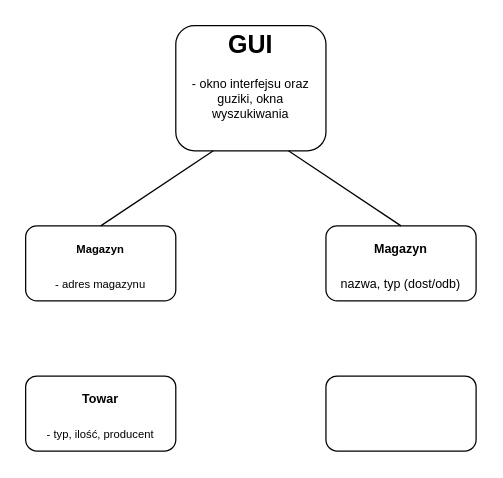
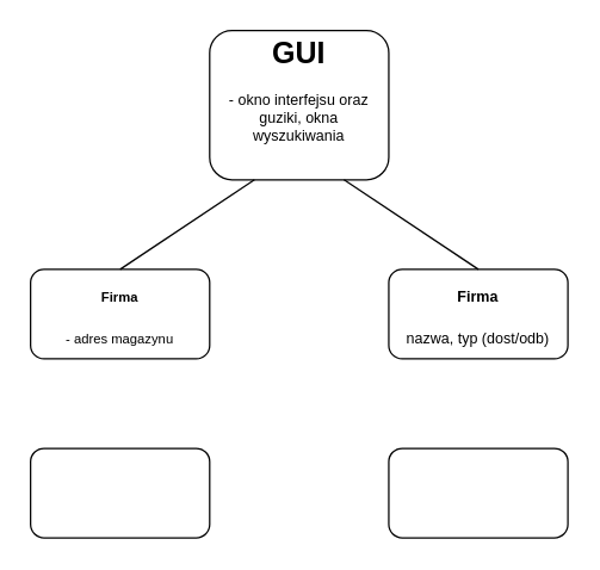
  <mxCell id="0" />
  <mxCell id="1" parent="0" />
  <mxCell id="2" value="" style="rounded=1;whiteSpace=wrap;html=1;" vertex="1" parent="1"><mxGeometry x="140" y="20" width="120" height="100" as="geometry" /></mxCell>
  <mxCell id="3" value="" style="rounded=1;whiteSpace=wrap;html=1;" vertex="1" parent="1"><mxGeometry x="20" y="180" width="120" height="60" as="geometry" /></mxCell>
  <mxCell id="4" value="" style="rounded=1;whiteSpace=wrap;html=1;" vertex="1" parent="1"><mxGeometry x="260" y="180" width="120" height="60" as="geometry" /></mxCell>
  <mxCell id="5" value="" style="rounded=1;whiteSpace=wrap;html=1;" vertex="1" parent="1"><mxGeometry x="20" y="300" width="120" height="60" as="geometry" /></mxCell>
  <mxCell id="6" value="" style="rounded=1;whiteSpace=wrap;html=1;" vertex="1" parent="1"><mxGeometry x="260" y="300" width="120" height="60" as="geometry" /></mxCell>
  <mxCell id="7" value="" style="endArrow=none;html=1;rounded=0;entryX=0.25;entryY=1;entryDx=0;entryDy=0;exitX=0.5;exitY=0;exitDx=0;exitDy=0;" edge="1" parent="1" source="3" target="2"><mxGeometry width="50" height="50" relative="1" as="geometry"><mxPoint x="170" y="440" as="sourcePoint" /><mxPoint x="210" y="119" as="targetPoint" /><Array as="points" /></mxGeometry></mxCell>
  <mxCell id="8" value="" style="endArrow=none;html=1;rounded=0;entryX=0.75;entryY=1;entryDx=0;entryDy=0;exitX=0.5;exitY=0;exitDx=0;exitDy=0;" edge="1" parent="1" source="4" target="2"><mxGeometry width="50" height="50" relative="1" as="geometry"><mxPoint x="170" y="440" as="sourcePoint" /><mxPoint x="220" y="390" as="targetPoint" /></mxGeometry></mxCell>
  <mxCell id="9" value="&lt;h1&gt;GUI&lt;/h1&gt;&lt;p&gt;- okno interfejsu oraz guziki, okna wyszukiwania&lt;/p&gt;" style="text;html=1;strokeColor=none;fillColor=none;spacing=5;spacingTop=-20;whiteSpace=wrap;overflow=hidden;rounded=0;fontFamily=Helvetica;fontSize=10;align=center;" vertex="1" parent="1"><mxGeometry x="140" y="20" width="120" height="100" as="geometry" /></mxCell>
- <mxCell id="10" value="&lt;h1&gt;&lt;font style=&quot;line-height: 0.9; font-size: 9px;&quot;&gt;Magazyn&lt;/font&gt;&lt;/h1&gt;&lt;div&gt;&lt;font style=&quot;line-height: 0.9; font-size: 9px;&quot;&gt;- adres magazynu&lt;/font&gt;&lt;/div&gt;" style="text;html=1;strokeColor=none;fillColor=none;spacing=5;spacingTop=-20;whiteSpace=wrap;overflow=hidden;rounded=0;fontFamily=Helvetica;fontSize=10;align=center;" vertex="1" parent="1"><mxGeometry x="20" y="180" width="120" height="60" as="geometry" /></mxCell>
- <mxCell id="11" value="&lt;h1&gt;&lt;font size=&quot;1&quot;&gt;Towar&lt;/font&gt;&lt;/h1&gt;&lt;div&gt;&lt;font style=&quot;line-height: 0.9; font-size: 9px;&quot;&gt;- typ, ilość, producent&lt;/font&gt;&lt;/div&gt;" style="text;html=1;strokeColor=none;fillColor=none;spacing=5;spacingTop=-20;whiteSpace=wrap;overflow=hidden;rounded=0;fontFamily=Helvetica;fontSize=10;align=center;" vertex="1" parent="1"><mxGeometry x="20" y="300" width="120" height="60" as="geometry" /></mxCell>
- <mxCell id="12" value="&lt;h1&gt;&lt;font size=&quot;1&quot;&gt;Magazyn&lt;/font&gt;&lt;/h1&gt;&lt;div&gt;&lt;font size=&quot;1&quot;&gt;nazwa, typ (dost/odb)&lt;/font&gt;&lt;/div&gt;" style="text;html=1;strokeColor=none;fillColor=none;spacing=5;spacingTop=-20;whiteSpace=wrap;overflow=hidden;rounded=0;fontFamily=Helvetica;fontSize=10;align=center;" vertex="1" parent="1"><mxGeometry x="260" y="180" width="120" height="60" as="geometry" /></mxCell>
+ <mxCell id="10" value="&lt;h1&gt;&lt;font style=&quot;line-height: 0.9; font-size: 9px;&quot;&gt;Firma&lt;/font&gt;&lt;/h1&gt;&lt;div&gt;&lt;font style=&quot;line-height: 0.9; font-size: 9px;&quot;&gt;- adres magazynu&lt;/font&gt;&lt;/div&gt;" style="text;html=1;strokeColor=none;fillColor=none;spacing=5;spacingTop=-20;whiteSpace=wrap;overflow=hidden;rounded=0;fontFamily=Helvetica;fontSize=10;align=center;" vertex="1" parent="1"><mxGeometry x="20" y="180" width="120" height="60" as="geometry" /></mxCell>
+ <mxCell id="12" value="&lt;h1&gt;&lt;font size=&quot;1&quot;&gt;Firma&lt;/font&gt;&lt;/h1&gt;&lt;div&gt;&lt;font size=&quot;1&quot;&gt;nazwa, typ (dost/odb)&lt;/font&gt;&lt;/div&gt;" style="text;html=1;strokeColor=none;fillColor=none;spacing=5;spacingTop=-20;whiteSpace=wrap;overflow=hidden;rounded=0;fontFamily=Helvetica;fontSize=10;align=center;" vertex="1" parent="1"><mxGeometry x="260" y="180" width="120" height="60" as="geometry" /></mxCell>
